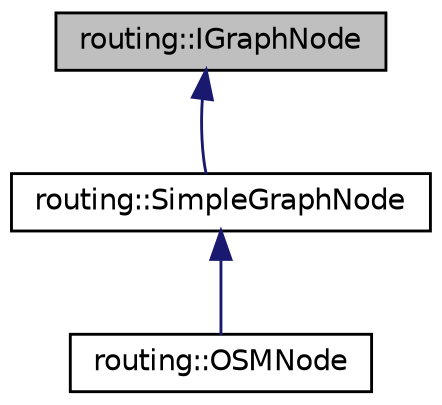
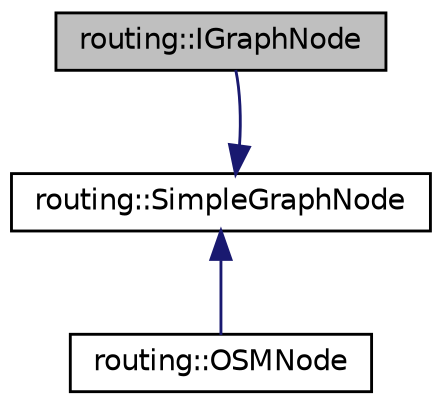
  digraph {
    node [color=black fillcolor=white fontname=Helvetica fontsize=10 shape=record style=filled]
    edge [color=midnightblue dir=back fontname=Helvetica fontsize=10 labelfontname=Helvetica labelfontsize=10 style=solid]
    n1 [fillcolor=grey75 fontcolor=black height=0.2 label="routing::IGraphNode" width=0.4]
    n2 [height=0.2 label="routing::SimpleGraphNode" width=0.4]
    n3 [height=0.2 label="routing::OSMNode" width=0.4]
-   n1 -> n2
+   n2 -> n1
    n2 -> n3
  }
